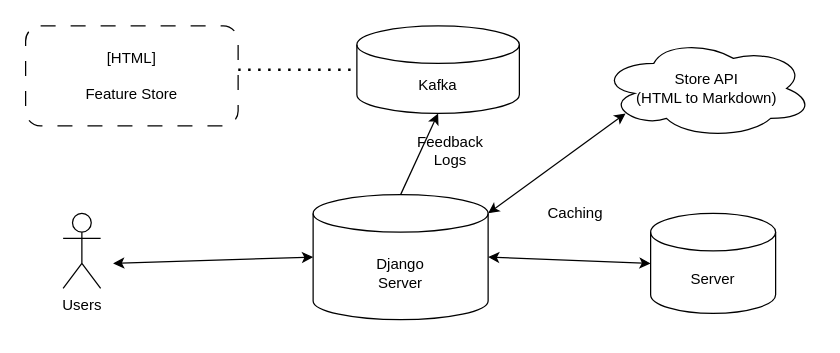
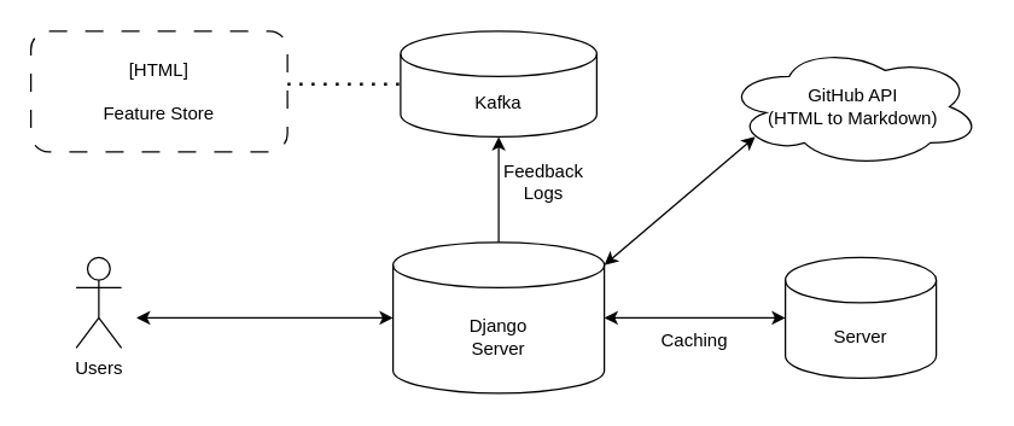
  <mxCell id="0" />
  <mxCell id="1" parent="0" />
- <mxCell id="2" value="Django&lt;br&gt;Server" style="shape=cylinder3;whiteSpace=wrap;html=1;boundedLbl=1;backgroundOutline=1;size=15;" vertex="1" parent="1"><mxGeometry x="250" y="155" width="140" height="100" as="geometry" /></mxCell>
+ <mxCell id="2" value="Django&lt;br&gt;Server" style="shape=cylinder3;whiteSpace=wrap;html=1;boundedLbl=1;backgroundOutline=1;size=15;" vertex="1" parent="1"><mxGeometry x="260" y="160" width="140" height="100" as="geometry" /></mxCell>
  <mxCell id="3" value="Users" style="shape=umlActor;verticalLabelPosition=bottom;verticalAlign=top;html=1;outlineConnect=0;" vertex="1" parent="1"><mxGeometry x="50" y="170" width="30" height="60" as="geometry" /></mxCell>
  <mxCell id="4" value="" style="endArrow=classic;startArrow=classic;html=1;rounded=0;entryX=0;entryY=0.5;entryDx=0;entryDy=0;entryPerimeter=0;" edge="1" parent="1" target="2"><mxGeometry width="50" height="50" relative="1" as="geometry"><mxPoint x="90" y="210" as="sourcePoint" /><mxPoint x="260" y="250" as="targetPoint" /></mxGeometry></mxCell>
- <mxCell id="5" value="Kafka" style="shape=cylinder3;whiteSpace=wrap;html=1;boundedLbl=1;backgroundOutline=1;size=15;" vertex="1" parent="1"><mxGeometry x="285" y="20" width="130" height="70" as="geometry" /></mxCell>
+ <mxCell id="5" value="Kafka" style="shape=cylinder3;whiteSpace=wrap;html=1;boundedLbl=1;backgroundOutline=1;size=15;" vertex="1" parent="1"><mxGeometry x="265" y="20" width="130" height="70" as="geometry" /></mxCell>
  <mxCell id="6" value="" style="endArrow=classic;html=1;rounded=0;entryX=0.5;entryY=1;entryDx=0;entryDy=0;entryPerimeter=0;exitX=0.5;exitY=0;exitDx=0;exitDy=0;exitPerimeter=0;" edge="1" parent="1" source="2" target="5"><mxGeometry width="50" height="50" relative="1" as="geometry"><mxPoint x="360" y="360" as="sourcePoint" /><mxPoint x="410" y="310" as="targetPoint" /></mxGeometry></mxCell>
  <mxCell id="7" value="Feedback Logs" style="text;html=1;strokeColor=none;fillColor=none;align=center;verticalAlign=middle;whiteSpace=wrap;rounded=0;" vertex="1" parent="1"><mxGeometry x="330" y="105" width="60" height="30" as="geometry" /></mxCell>
  <mxCell id="8" value="Server" style="shape=cylinder3;whiteSpace=wrap;html=1;boundedLbl=1;backgroundOutline=1;size=15;" vertex="1" parent="1"><mxGeometry x="520" y="170" width="100" height="80" as="geometry" /></mxCell>
  <mxCell id="9" value="" style="endArrow=classic;startArrow=classic;html=1;rounded=0;entryX=0;entryY=0.5;entryDx=0;entryDy=0;entryPerimeter=0;exitX=1;exitY=0.5;exitDx=0;exitDy=0;exitPerimeter=0;" edge="1" parent="1" source="2" target="8"><mxGeometry width="50" height="50" relative="1" as="geometry"><mxPoint x="360" y="360" as="sourcePoint" /><mxPoint x="410" y="310" as="targetPoint" /></mxGeometry></mxCell>
- <mxCell id="10" value="Caching" style="text;html=1;strokeColor=none;fillColor=none;align=center;verticalAlign=middle;whiteSpace=wrap;rounded=0;" vertex="1" parent="1"><mxGeometry x="430" y="155" width="60" height="30" as="geometry" /></mxCell>
+ <mxCell id="10" value="Caching" style="text;html=1;strokeColor=none;fillColor=none;align=center;verticalAlign=middle;whiteSpace=wrap;rounded=0;" vertex="1" parent="1"><mxGeometry x="430" y="210" width="60" height="30" as="geometry" /></mxCell>
  <mxCell id="11" value="" style="endArrow=classic;startArrow=classic;html=1;rounded=0;exitX=1;exitY=0;exitDx=0;exitDy=15;exitPerimeter=0;" edge="1" parent="1" source="2"><mxGeometry width="50" height="50" relative="1" as="geometry"><mxPoint x="410" y="220" as="sourcePoint" /><mxPoint x="500" y="90" as="targetPoint" /></mxGeometry></mxCell>
- <mxCell id="12" value="Store API&lt;br&gt;(HTML to Markdown)" style="ellipse;shape=cloud;whiteSpace=wrap;html=1;" vertex="1" parent="1"><mxGeometry x="480" y="30" width="170" height="80" as="geometry" /></mxCell>
+ <mxCell id="12" value="GitHub API&lt;br&gt;(HTML to Markdown)" style="ellipse;shape=cloud;whiteSpace=wrap;html=1;" vertex="1" parent="1"><mxGeometry x="480" y="30" width="170" height="80" as="geometry" /></mxCell>
  <mxCell id="13" value="" style="endArrow=none;dashed=1;html=1;dashPattern=1 3;strokeWidth=2;rounded=0;entryX=0;entryY=0.5;entryDx=0;entryDy=0;entryPerimeter=0;" edge="1" parent="1" target="5"><mxGeometry width="50" height="50" relative="1" as="geometry"><mxPoint x="190" y="55" as="sourcePoint" /><mxPoint x="410" y="310" as="targetPoint" /></mxGeometry></mxCell>
  <mxCell id="14" value="[HTML]&lt;br&gt;&lt;br&gt;Feature Store" style="rounded=1;whiteSpace=wrap;html=1;dashed=1;dashPattern=12 12;" vertex="1" parent="1"><mxGeometry x="20" y="20" width="170" height="80" as="geometry" /></mxCell>
